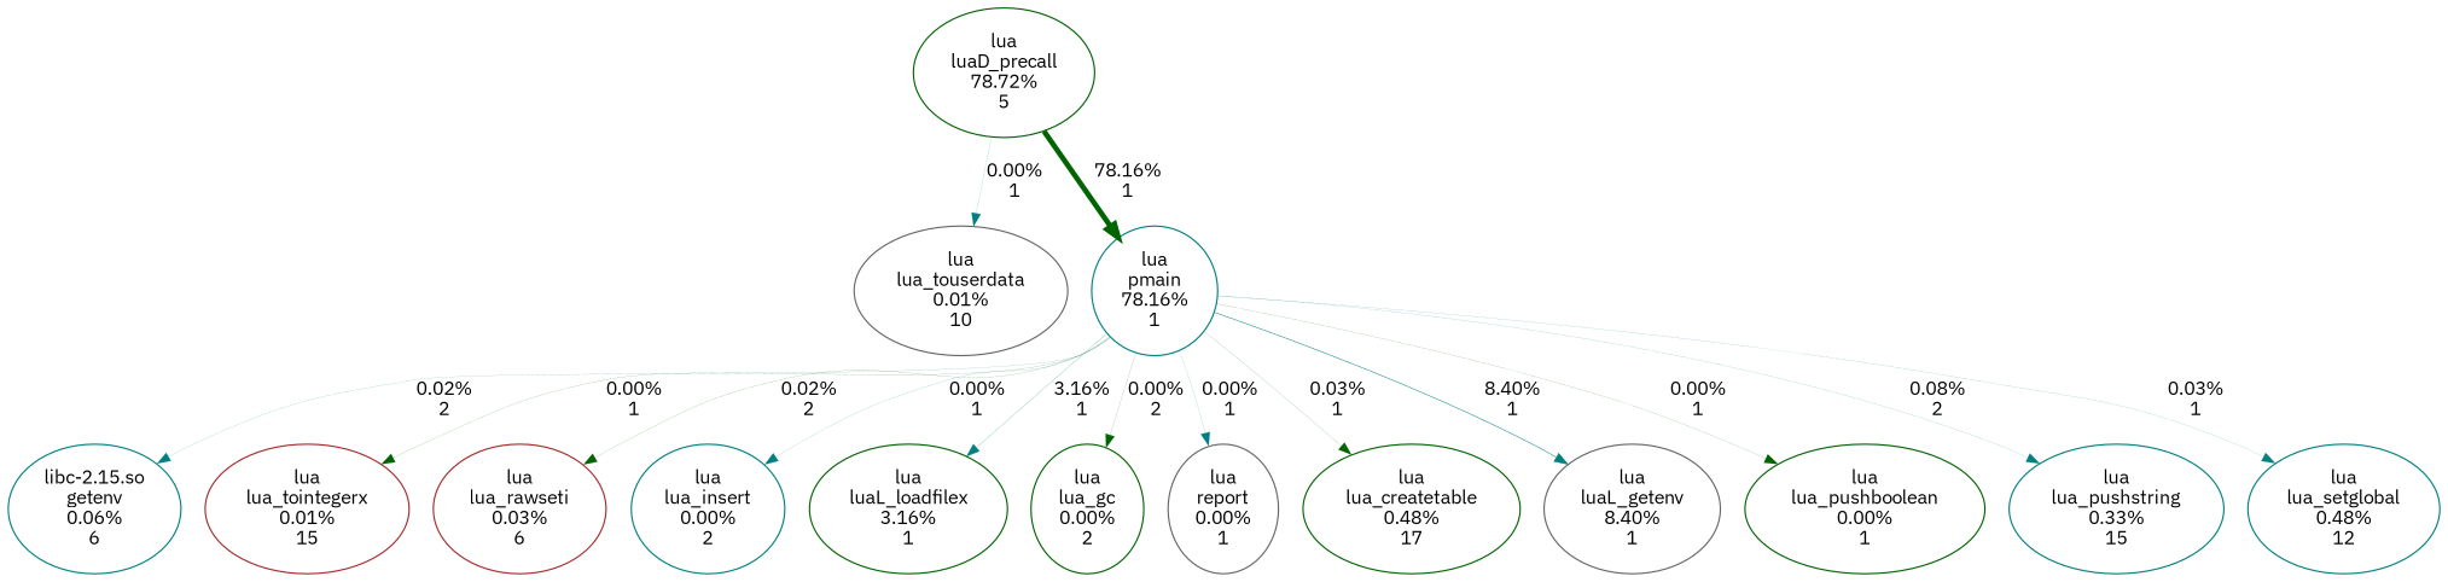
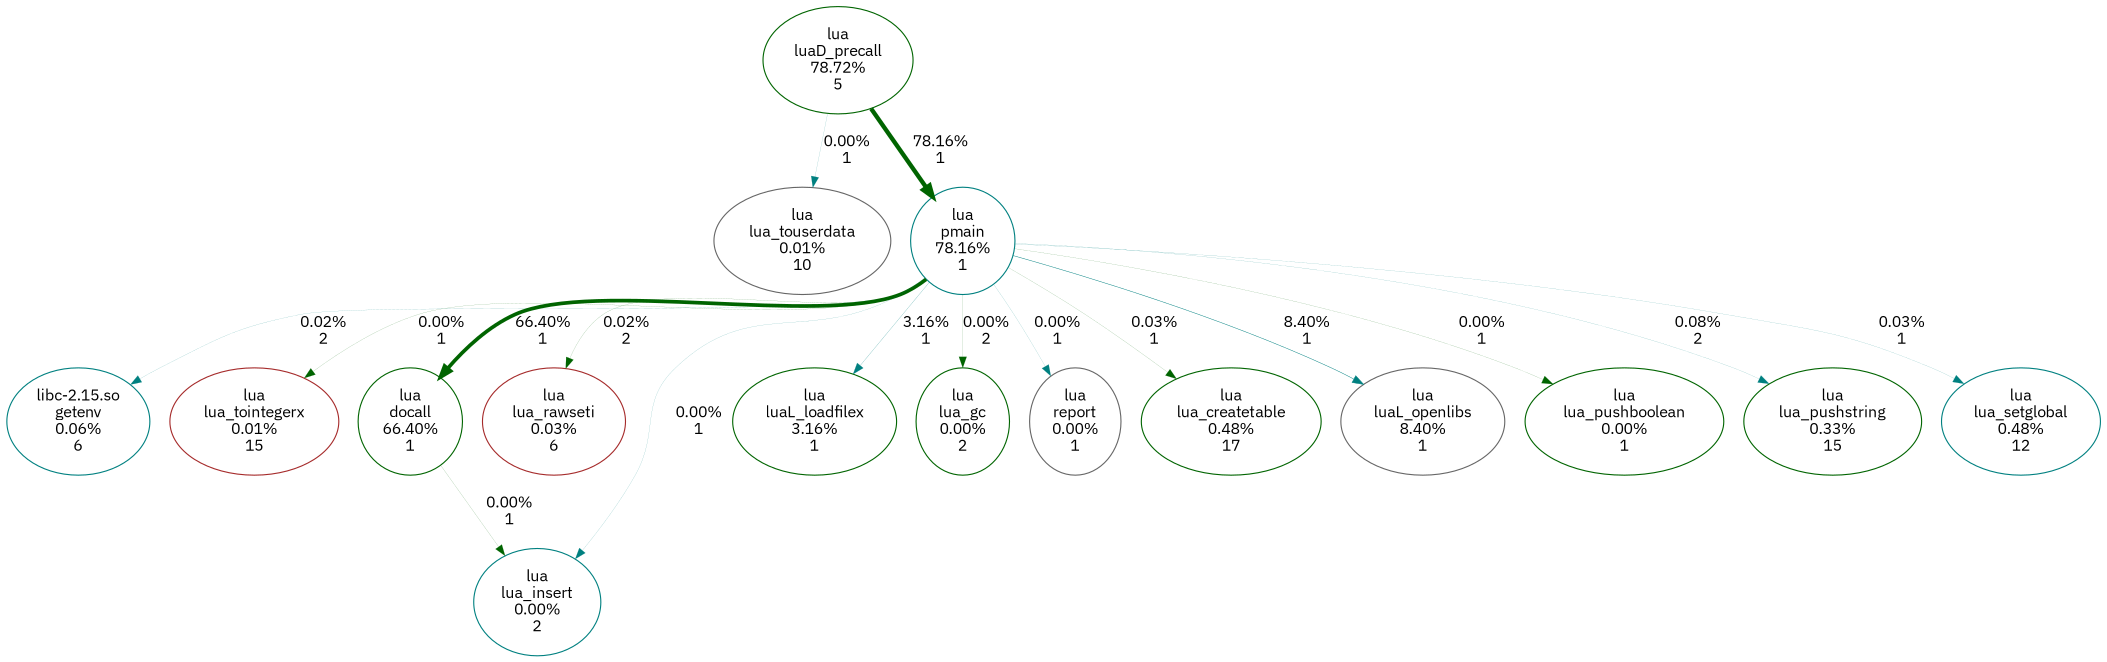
  digraph {
    fontname="IBM Plex Sans"
    node [color=darkgreen fontname="IBM Plex Sans"]
    edge [color=teal fontname="IBM Plex Sans" penwidth=0.10]
    n1 [color=gray40 label="lua\nlua_touserdata\n0.01%\n10"]
    n2 [color=teal label="libc-2.15.so\ngetenv\n0.06%\n6"]
    n3 [color=brown label="lua\nlua_tointegerx\n0.01%\n15"]
    n4 [color=teal label="lua\npmain\n78.16%\n1"]
+   n5 [label="lua\ndocall\n66.40%\n1"]
    n6 [color=brown label="lua\nlua_rawseti\n0.03%\n6"]
    n7 [color=teal label="lua\nlua_insert\n0.00%\n2"]
    n8 [label="lua\nluaL_loadfilex\n3.16%\n1"]
    n9 [label="lua\nlua_gc\n0.00%\n2"]
    n10 [color=gray40 label="lua\nreport\n0.00%\n1"]
    n11 [label="lua\nlua_createtable\n0.48%\n17"]
-   n12 [color=gray40 label="lua\nluaL_getenv\n8.40%\n1"]
+   n12 [color=gray40 label="lua\nluaL_openlibs\n8.40%\n1"]
    n13 [label="lua\nlua_pushboolean\n0.00%\n1"]
-   n14 [color=teal label="lua\nlua_pushstring\n0.33%\n15"]
+   n14 [label="lua\nlua_pushstring\n0.33%\n15"]
    n15 [color=teal label="lua\nlua_setglobal\n0.48%\n12"]
    n16 [label="lua\nluaD_precall\n78.72%\n5"]
    n4 -> n2 [label="0.02%\n2"]
    n4 -> n3 [color=darkgreen label="0.00%\n1"]
+   n4 -> n5 [color=darkgreen label="66.40%\n1" penwidth=3.32]
    n4 -> n6 [color=darkgreen label="0.02%\n2"]
    n4 -> n7 [label="0.00%\n1"]
    n4 -> n8 [label="3.16%\n1" penwidth=0.16]
    n4 -> n9 [color=darkgreen label="0.00%\n2"]
    n4 -> n10 [label="0.00%\n1"]
    n4 -> n11 [color=darkgreen label="0.03%\n1"]
    n4 -> n12 [label="8.40%\n1" penwidth=0.42]
    n4 -> n13 [color=darkgreen label="0.00%\n1"]
    n4 -> n14 [label="0.08%\n2"]
    n4 -> n15 [label="0.03%\n1"]
+   n5 -> n7 [color=darkgreen label="0.00%\n1"]
    n16 -> n1 [label="0.00%\n1"]
    n16 -> n4 [color=darkgreen label="78.16%\n1" penwidth=3.91]
  }
